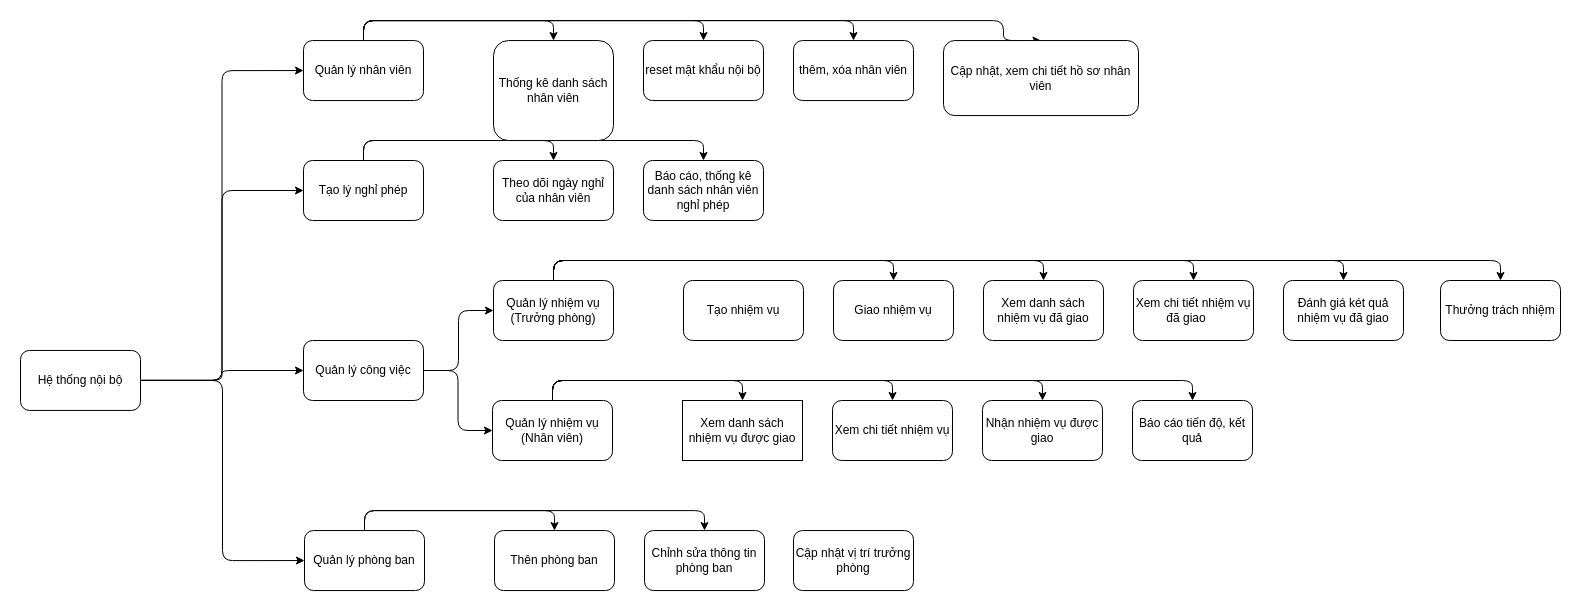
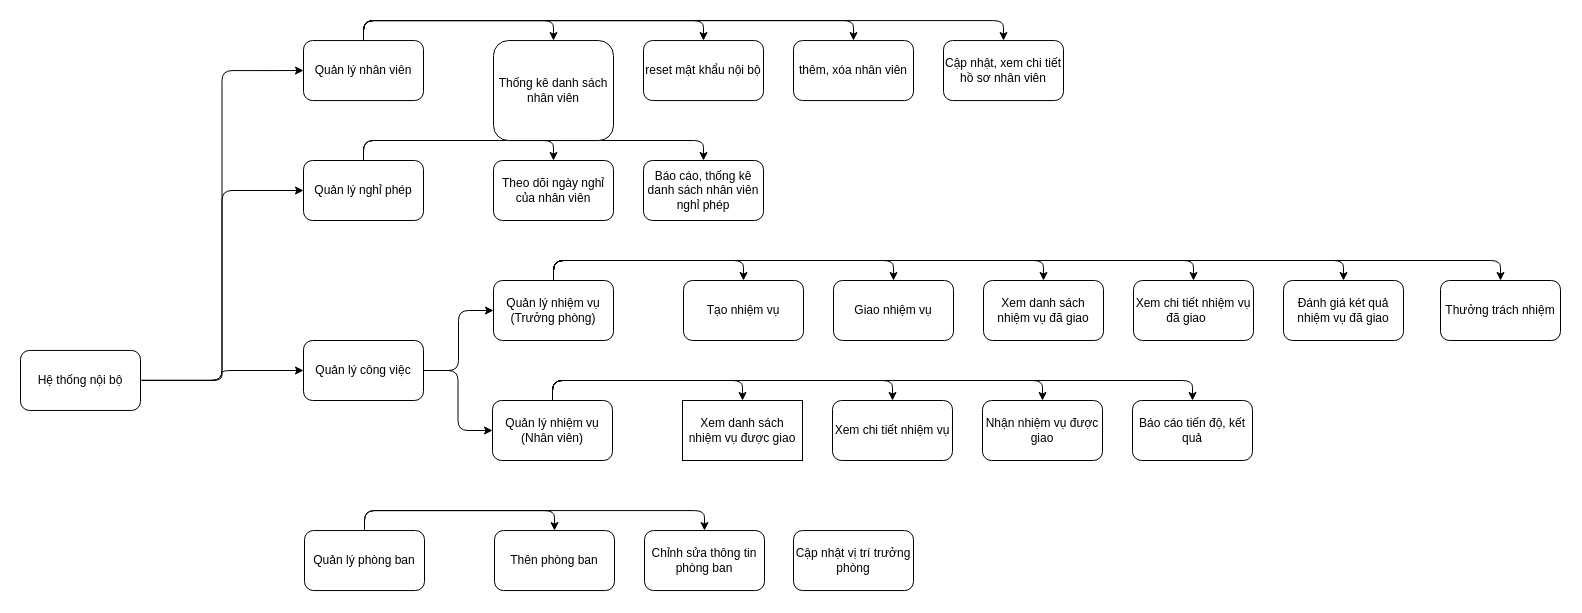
  <mxCell id="0" />
  <mxCell id="1" parent="0" />
  <mxCell id="2" style="edgeStyle=orthogonalEdgeStyle;rounded=1;orthogonalLoop=1;jettySize=auto;html=1;entryX=0;entryY=0.5;entryDx=0;entryDy=0;" parent="1" source="6" target="11" edge="1"><mxGeometry relative="1" as="geometry" /></mxCell>
  <mxCell id="3" style="edgeStyle=orthogonalEdgeStyle;rounded=1;orthogonalLoop=1;jettySize=auto;html=1;entryX=0;entryY=0.5;entryDx=0;entryDy=0;" parent="1" source="6" target="14" edge="1"><mxGeometry relative="1" as="geometry" /></mxCell>
- <mxCell id="4" style="edgeStyle=orthogonalEdgeStyle;rounded=1;orthogonalLoop=1;jettySize=auto;html=1;entryX=0;entryY=0.5;entryDx=0;entryDy=0;" parent="1" source="6" target="39" edge="1"><mxGeometry relative="1" as="geometry" /></mxCell>
  <mxCell id="5" style="edgeStyle=orthogonalEdgeStyle;rounded=1;orthogonalLoop=1;jettySize=auto;html=1;entryX=0;entryY=0.5;entryDx=0;entryDy=0;" parent="1" source="6" target="48" edge="1"><mxGeometry relative="1" as="geometry" /></mxCell>
  <mxCell id="6" value="Hệ thống nội bộ" style="rounded=1;whiteSpace=wrap;html=1;glass=0;perimeterSpacing=1;" parent="1" vertex="1"><mxGeometry x="20" y="349.94" width="120" height="60" as="geometry" /></mxCell>
  <mxCell id="7" style="edgeStyle=orthogonalEdgeStyle;rounded=1;orthogonalLoop=1;jettySize=auto;html=1;entryX=0.5;entryY=0;entryDx=0;entryDy=0;" parent="1" source="11" target="26" edge="1"><mxGeometry relative="1" as="geometry"><Array as="points"><mxPoint x="363" y="20.06" /><mxPoint x="553" y="20.06" /></Array></mxGeometry></mxCell>
  <mxCell id="8" style="edgeStyle=orthogonalEdgeStyle;rounded=1;orthogonalLoop=1;jettySize=auto;html=1;entryX=0.5;entryY=0;entryDx=0;entryDy=0;" parent="1" source="11" target="27" edge="1"><mxGeometry relative="1" as="geometry"><Array as="points"><mxPoint x="363" y="20.06" /><mxPoint x="703" y="20.06" /></Array></mxGeometry></mxCell>
  <mxCell id="9" style="edgeStyle=orthogonalEdgeStyle;rounded=1;orthogonalLoop=1;jettySize=auto;html=1;entryX=0.5;entryY=0;entryDx=0;entryDy=0;" parent="1" source="11" target="28" edge="1"><mxGeometry relative="1" as="geometry"><Array as="points"><mxPoint x="363" y="20.06" /><mxPoint x="853" y="20.06" /></Array></mxGeometry></mxCell>
  <mxCell id="10" style="edgeStyle=orthogonalEdgeStyle;rounded=1;orthogonalLoop=1;jettySize=auto;html=1;entryX=0.5;entryY=0;entryDx=0;entryDy=0;" parent="1" source="11" target="29" edge="1"><mxGeometry relative="1" as="geometry"><Array as="points"><mxPoint x="363" y="20.06" /><mxPoint x="1003" y="20.06" /></Array></mxGeometry></mxCell>
  <mxCell id="11" value="Quản lý nhân viên" style="rounded=1;whiteSpace=wrap;html=1;" parent="1" vertex="1"><mxGeometry x="303" y="40.06" width="120" height="60" as="geometry" /></mxCell>
  <mxCell id="12" style="edgeStyle=orthogonalEdgeStyle;rounded=1;orthogonalLoop=1;jettySize=auto;html=1;entryX=0.5;entryY=0;entryDx=0;entryDy=0;" parent="1" source="14" target="30" edge="1"><mxGeometry relative="1" as="geometry"><Array as="points"><mxPoint x="363" y="140" /><mxPoint x="553" y="140" /></Array></mxGeometry></mxCell>
  <mxCell id="13" style="edgeStyle=orthogonalEdgeStyle;rounded=1;orthogonalLoop=1;jettySize=auto;html=1;entryX=0.5;entryY=0;entryDx=0;entryDy=0;" parent="1" source="14" target="31" edge="1"><mxGeometry relative="1" as="geometry"><Array as="points"><mxPoint x="363" y="140" /><mxPoint x="703" y="140" /></Array></mxGeometry></mxCell>
- <mxCell id="14" value="Tạo lý nghỉ phép" style="rounded=1;whiteSpace=wrap;html=1;" parent="1" vertex="1"><mxGeometry x="303" y="160" width="120" height="60" as="geometry" /></mxCell>
+ <mxCell id="14" value="Quản lý nghỉ phép" style="rounded=1;whiteSpace=wrap;html=1;" parent="1" vertex="1"><mxGeometry x="303" y="160" width="120" height="60" as="geometry" /></mxCell>
+ <mxCell id="15" style="edgeStyle=orthogonalEdgeStyle;rounded=1;orthogonalLoop=1;jettySize=auto;html=1;entryX=0.5;entryY=0;entryDx=0;entryDy=0;" parent="1" source="20" target="32" edge="1"><mxGeometry relative="1" as="geometry"><Array as="points"><mxPoint x="553" y="260" /><mxPoint x="743" y="260" /></Array></mxGeometry></mxCell>
  <mxCell id="16" style="edgeStyle=orthogonalEdgeStyle;rounded=1;orthogonalLoop=1;jettySize=auto;html=1;entryX=0.5;entryY=0;entryDx=0;entryDy=0;" parent="1" source="20" target="33" edge="1"><mxGeometry relative="1" as="geometry"><Array as="points"><mxPoint x="553" y="260" /><mxPoint x="893" y="260" /></Array></mxGeometry></mxCell>
  <mxCell id="17" style="edgeStyle=orthogonalEdgeStyle;rounded=1;orthogonalLoop=1;jettySize=auto;html=1;entryX=0.5;entryY=0;entryDx=0;entryDy=0;" parent="1" source="20" target="34" edge="1"><mxGeometry relative="1" as="geometry"><Array as="points"><mxPoint x="553" y="260" /><mxPoint x="1043" y="260" /></Array></mxGeometry></mxCell>
  <mxCell id="18" style="edgeStyle=orthogonalEdgeStyle;rounded=1;orthogonalLoop=1;jettySize=auto;html=1;entryX=0.5;entryY=0;entryDx=0;entryDy=0;" parent="1" source="20" target="35" edge="1"><mxGeometry relative="1" as="geometry"><Array as="points"><mxPoint x="553" y="260" /><mxPoint x="1193" y="260" /></Array></mxGeometry></mxCell>
  <mxCell id="19" style="edgeStyle=orthogonalEdgeStyle;rounded=1;orthogonalLoop=1;jettySize=auto;html=1;entryX=0.5;entryY=0;entryDx=0;entryDy=0;" parent="1" source="20" target="36" edge="1"><mxGeometry relative="1" as="geometry"><Array as="points"><mxPoint x="553" y="260" /><mxPoint x="1343" y="260" /></Array></mxGeometry></mxCell>
  <mxCell id="20" value="Quản lý nhiệm vụ&lt;br&gt;(Trưởng phòng)" style="rounded=1;whiteSpace=wrap;html=1;" parent="1" vertex="1"><mxGeometry x="493" y="280" width="120" height="60" as="geometry" /></mxCell>
  <mxCell id="21" style="edgeStyle=orthogonalEdgeStyle;rounded=1;orthogonalLoop=1;jettySize=auto;html=1;entryX=0.5;entryY=0;entryDx=0;entryDy=0;" parent="1" source="25" target="40" edge="1"><mxGeometry relative="1" as="geometry"><Array as="points"><mxPoint x="552" y="380" /><mxPoint x="742" y="380" /></Array></mxGeometry></mxCell>
  <mxCell id="22" style="edgeStyle=orthogonalEdgeStyle;rounded=1;orthogonalLoop=1;jettySize=auto;html=1;entryX=0.5;entryY=0;entryDx=0;entryDy=0;" parent="1" source="25" target="41" edge="1"><mxGeometry relative="1" as="geometry"><Array as="points"><mxPoint x="552" y="380" /><mxPoint x="892" y="380" /></Array></mxGeometry></mxCell>
  <mxCell id="23" style="edgeStyle=orthogonalEdgeStyle;rounded=1;orthogonalLoop=1;jettySize=auto;html=1;entryX=0.5;entryY=0;entryDx=0;entryDy=0;" parent="1" source="25" target="42" edge="1"><mxGeometry relative="1" as="geometry"><Array as="points"><mxPoint x="552" y="380" /><mxPoint x="1042" y="380" /></Array></mxGeometry></mxCell>
  <mxCell id="24" style="edgeStyle=orthogonalEdgeStyle;rounded=1;orthogonalLoop=1;jettySize=auto;html=1;entryX=0.5;entryY=0;entryDx=0;entryDy=0;" parent="1" source="25" target="43" edge="1"><mxGeometry relative="1" as="geometry"><Array as="points"><mxPoint x="552" y="380" /><mxPoint x="1192" y="380" /></Array></mxGeometry></mxCell>
  <mxCell id="25" value="Quản lý nhiệm vụ&lt;br&gt;(Nhân viên)" style="rounded=1;whiteSpace=wrap;html=1;" parent="1" vertex="1"><mxGeometry x="492" y="400" width="120" height="60" as="geometry" /></mxCell>
  <mxCell id="26" value="Thống kê danh sách nhân viên" style="rounded=1;whiteSpace=wrap;html=1;" parent="1" vertex="1"><mxGeometry x="493" y="40.06" width="120" height="100" as="geometry" /></mxCell>
  <mxCell id="27" value="reset mật khẩu nội bộ" style="rounded=1;whiteSpace=wrap;html=1;" parent="1" vertex="1"><mxGeometry x="643" y="40.06" width="120" height="60" as="geometry" /></mxCell>
  <mxCell id="28" value="thêm, xóa nhân viên" style="rounded=1;whiteSpace=wrap;html=1;" parent="1" vertex="1"><mxGeometry x="793" y="40.06" width="120" height="60" as="geometry" /></mxCell>
- <mxCell id="29" value="Cập nhật, xem chi tiết hồ sơ nhân viên" style="rounded=1;whiteSpace=wrap;html=1;" parent="1" vertex="1"><mxGeometry x="943" y="40.06" width="195" height="75" as="geometry" /></mxCell>
+ <mxCell id="29" value="Cập nhật, xem chi tiết hồ sơ nhân viên" style="rounded=1;whiteSpace=wrap;html=1;" parent="1" vertex="1"><mxGeometry x="943" y="40.06" width="120" height="60" as="geometry" /></mxCell>
  <mxCell id="30" value="Theo dõi ngày nghỉ của nhân viên" style="rounded=1;whiteSpace=wrap;html=1;" parent="1" vertex="1"><mxGeometry x="493" y="160" width="120" height="60" as="geometry" /></mxCell>
  <mxCell id="31" value="Báo cáo, thống kê danh sách nhân viên nghỉ phép" style="rounded=1;whiteSpace=wrap;html=1;" parent="1" vertex="1"><mxGeometry x="643" y="160" width="120" height="60" as="geometry" /></mxCell>
  <mxCell id="32" value="Tạo nhiệm vụ" style="rounded=1;whiteSpace=wrap;html=1;" parent="1" vertex="1"><mxGeometry x="683" y="280" width="120" height="60" as="geometry" /></mxCell>
  <mxCell id="33" value="Giao nhiệm vụ" style="rounded=1;whiteSpace=wrap;html=1;" parent="1" vertex="1"><mxGeometry x="833" y="280" width="120" height="60" as="geometry" /></mxCell>
  <mxCell id="34" value="Xem danh sách nhiệm vụ đã giao" style="rounded=1;whiteSpace=wrap;html=1;" parent="1" vertex="1"><mxGeometry x="983" y="280" width="120" height="60" as="geometry" /></mxCell>
  <mxCell id="35" value="Xem chi tiết nhiệm vụ đã giao&lt;span style=&quot;white-space: pre;&quot;&gt;&#09;&lt;/span&gt;" style="rounded=1;whiteSpace=wrap;html=1;" parent="1" vertex="1"><mxGeometry x="1133" y="280" width="120" height="60" as="geometry" /></mxCell>
  <mxCell id="36" value="Đánh giá két quả nhiệm vụ đã giao" style="rounded=1;whiteSpace=wrap;html=1;" parent="1" vertex="1"><mxGeometry x="1283" y="280" width="120" height="60" as="geometry" /></mxCell>
  <mxCell id="37" style="edgeStyle=orthogonalEdgeStyle;rounded=1;orthogonalLoop=1;jettySize=auto;html=1;entryX=0.5;entryY=0;entryDx=0;entryDy=0;" parent="1" source="39" target="44" edge="1"><mxGeometry relative="1" as="geometry"><Array as="points"><mxPoint x="364" y="510.06" /><mxPoint x="554" y="510.06" /></Array></mxGeometry></mxCell>
  <mxCell id="38" style="edgeStyle=orthogonalEdgeStyle;rounded=1;orthogonalLoop=1;jettySize=auto;html=1;entryX=0.5;entryY=0;entryDx=0;entryDy=0;" parent="1" source="39" target="45" edge="1"><mxGeometry relative="1" as="geometry"><Array as="points"><mxPoint x="364" y="510.06" /><mxPoint x="704" y="510.06" /></Array></mxGeometry></mxCell>
  <mxCell id="39" value="Quản lý phòng ban" style="rounded=1;whiteSpace=wrap;html=1;" parent="1" vertex="1"><mxGeometry x="304" y="530.06" width="120" height="60" as="geometry" /></mxCell>
  <mxCell id="40" value="Xem danh sách nhiệm vụ được giao" style="whiteSpace=wrap;html=1;rounded=0;" parent="1" vertex="1"><mxGeometry x="682" y="400" width="120" height="60" as="geometry" /></mxCell>
  <mxCell id="41" value="Xem chi tiết nhiệm vụ" style="rounded=1;whiteSpace=wrap;html=1;" parent="1" vertex="1"><mxGeometry x="832" y="400" width="120" height="60" as="geometry" /></mxCell>
  <mxCell id="42" value="Nhận nhiệm vụ được giao" style="rounded=1;whiteSpace=wrap;html=1;" parent="1" vertex="1"><mxGeometry x="982" y="400" width="120" height="60" as="geometry" /></mxCell>
  <mxCell id="43" value="Báo cáo tiến độ, kết quả" style="rounded=1;whiteSpace=wrap;html=1;" parent="1" vertex="1"><mxGeometry x="1132" y="400" width="120" height="60" as="geometry" /></mxCell>
  <mxCell id="44" value="Thên phòng ban" style="rounded=1;whiteSpace=wrap;html=1;" parent="1" vertex="1"><mxGeometry x="494" y="530.06" width="120" height="60" as="geometry" /></mxCell>
  <mxCell id="45" value="Chỉnh sửa thông tin phòng ban" style="rounded=1;whiteSpace=wrap;html=1;" parent="1" vertex="1"><mxGeometry x="644" y="530.06" width="120" height="60" as="geometry" /></mxCell>
  <mxCell id="46" style="edgeStyle=orthogonalEdgeStyle;rounded=1;orthogonalLoop=1;jettySize=auto;html=1;entryX=0;entryY=0.5;entryDx=0;entryDy=0;" parent="1" source="48" target="20" edge="1"><mxGeometry relative="1" as="geometry" /></mxCell>
  <mxCell id="47" style="edgeStyle=orthogonalEdgeStyle;rounded=1;orthogonalLoop=1;jettySize=auto;html=1;entryX=0;entryY=0.5;entryDx=0;entryDy=0;" parent="1" source="48" target="25" edge="1"><mxGeometry relative="1" as="geometry" /></mxCell>
  <mxCell id="48" value="Quản lý công việc" style="rounded=1;whiteSpace=wrap;html=1;" parent="1" vertex="1"><mxGeometry x="303" y="340" width="120" height="60" as="geometry" /></mxCell>
  <mxCell id="49" value="Thưởng trách nhiệm" style="rounded=1;whiteSpace=wrap;html=1;" vertex="1" parent="1"><mxGeometry x="1440" y="280" width="120" height="60" as="geometry" /></mxCell>
  <mxCell id="50" style="edgeStyle=orthogonalEdgeStyle;rounded=1;orthogonalLoop=1;jettySize=auto;html=1;entryX=0.5;entryY=0;entryDx=0;entryDy=0;exitX=0.5;exitY=0;exitDx=0;exitDy=0;" edge="1" parent="1" source="20" target="49"><mxGeometry relative="1" as="geometry"><Array as="points"><mxPoint x="553" y="260" /><mxPoint x="1500" y="260" /></Array><mxPoint x="563" y="250" as="sourcePoint" /><mxPoint x="1353" y="250" as="targetPoint" /></mxGeometry></mxCell>
  <mxCell id="51" value="Cập nhật vị trí trưởng phòng" style="rounded=1;whiteSpace=wrap;html=1;" vertex="1" parent="1"><mxGeometry x="793" y="530.06" width="120" height="60" as="geometry" /></mxCell>
